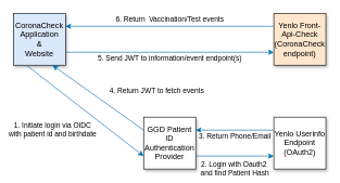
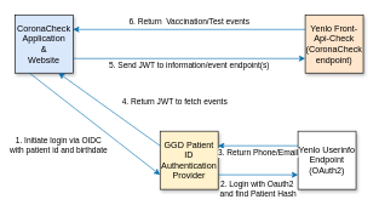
  <mxCell id="0" />
  <mxCell id="1" parent="0" />
- <mxCell id="2" value="GGD Patient ID Authentication Provider" style="whiteSpace=wrap;html=1;aspect=fixed;shadow=1;sketch=0;" vertex="1" parent="1"><mxGeometry x="220" y="180" width="80" height="80" as="geometry" /></mxCell>
+ <mxCell id="2" value="GGD Patient ID Authentication Provider" style="whiteSpace=wrap;html=1;aspect=fixed;shadow=1;sketch=0;fillColor=#fff2cc;" vertex="1" parent="1"><mxGeometry x="220" y="180" width="80" height="80" as="geometry" /></mxCell>
  <mxCell id="3" value="CoronaCheck Application&lt;br&gt;&amp;amp;&lt;br&gt;Website" style="whiteSpace=wrap;html=1;aspect=fixed;shadow=1;sketch=0;fillColor=#dae8fc;" vertex="1" parent="1"><mxGeometry x="20" y="20" width="80" height="80" as="geometry" /></mxCell>
- <mxCell id="4" value="Yenlo Userinfo Endpoint&lt;br&gt;(OAuth2)" style="whiteSpace=wrap;html=1;aspect=fixed;shadow=1;sketch=0;" vertex="1" parent="1"><mxGeometry x="420" y="180" width="80" height="80" as="geometry" /></mxCell>
+ <mxCell id="4" value="Yenlo Userinfo Endpoint&lt;br&gt;(OAuth2)" style="whiteSpace=wrap;html=1;aspect=fixed;shadow=1;sketch=0;" vertex="1" parent="1"><mxGeometry x="410" y="180" width="80" height="80" as="geometry" /></mxCell>
  <mxCell id="5" value="Yenlo Front-Api-Check&lt;br&gt;(CoronaCheck endpoint)" style="whiteSpace=wrap;html=1;aspect=fixed;rounded=0;shadow=1;fillColor=#ffe6cc;" vertex="1" parent="1"><mxGeometry x="420" y="20" width="80" height="80" as="geometry" /></mxCell>
  <mxCell id="6" value="1. Initiate login via OIDC&lt;br&gt;with patient id and birthdate" style="endArrow=classic;html=1;rounded=0;exitX=0.25;exitY=1;exitDx=0;exitDy=0;entryX=0;entryY=0.75;entryDx=0;entryDy=0;fillColor=#1ba1e2;strokeColor=#006EAF;" edge="1" parent="1" source="3" target="2"><mxGeometry x="-0.185" y="-54" width="50" height="50" relative="1" as="geometry"><mxPoint x="560" y="370" as="sourcePoint" /><mxPoint x="220" y="140" as="targetPoint" /><mxPoint as="offset" /></mxGeometry></mxCell>
  <mxCell id="7" value="2. Login with Oauth2&amp;nbsp;&lt;br&gt;and find Patient Hash" style="endArrow=classic;html=1;rounded=0;exitX=1;exitY=0.75;exitDx=0;exitDy=0;entryX=0;entryY=0.75;entryDx=0;entryDy=0;fillColor=#1ba1e2;strokeColor=#006EAF;" edge="1" parent="1" source="2" target="4"><mxGeometry y="-20" width="50" height="50" relative="1" as="geometry"><mxPoint x="300" y="260" as="sourcePoint" /><mxPoint x="380" y="340" as="targetPoint" /><mxPoint as="offset" /></mxGeometry></mxCell>
  <mxCell id="8" value="3. Return Phone/Email" style="endArrow=classic;html=1;rounded=0;exitX=0;exitY=0.25;exitDx=0;exitDy=0;entryX=1;entryY=0.25;entryDx=0;entryDy=0;fillColor=#1ba1e2;strokeColor=#006EAF;" edge="1" parent="1" source="4" target="2"><mxGeometry y="10" width="50" height="50" relative="1" as="geometry"><mxPoint x="310" y="230" as="sourcePoint" /><mxPoint x="340" y="410" as="targetPoint" /><mxPoint as="offset" /></mxGeometry></mxCell>
  <mxCell id="9" value="4. Return JWT to fetch events" style="endArrow=classic;html=1;rounded=0;exitX=0;exitY=0.25;exitDx=0;exitDy=0;entryX=0.75;entryY=1;entryDx=0;entryDy=0;fillColor=#1ba1e2;strokeColor=#006EAF;" edge="1" parent="1" source="2" target="3"><mxGeometry x="-0.784" y="-60" width="50" height="50" relative="1" as="geometry"><mxPoint x="430" y="270" as="sourcePoint" /><mxPoint x="310" y="270" as="targetPoint" /><mxPoint x="1" as="offset" /></mxGeometry></mxCell>
  <mxCell id="10" value="5. Send JWT to information/event endpoint(s)" style="endArrow=classic;html=1;rounded=0;exitX=1;exitY=0.75;exitDx=0;exitDy=0;entryX=0;entryY=0.75;entryDx=0;entryDy=0;fillColor=#1ba1e2;strokeColor=#006EAF;" edge="1" parent="1" source="3" target="5"><mxGeometry y="-10" width="50" height="50" relative="1" as="geometry"><mxPoint x="230" y="190" as="sourcePoint" /><mxPoint x="150" y="110" as="targetPoint" /><mxPoint as="offset" /></mxGeometry></mxCell>
  <mxCell id="11" value="6. Return&amp;nbsp; Vaccination/Test events" style="endArrow=classic;html=1;rounded=0;exitX=0;exitY=0.25;exitDx=0;exitDy=0;entryX=1;entryY=0.25;entryDx=0;entryDy=0;fillColor=#1ba1e2;strokeColor=#006EAF;" edge="1" parent="1" source="5" target="3"><mxGeometry y="-10" width="50" height="50" relative="1" as="geometry"><mxPoint x="150" y="70" as="sourcePoint" /><mxPoint x="430" y="70" as="targetPoint" /><mxPoint as="offset" /></mxGeometry></mxCell>
